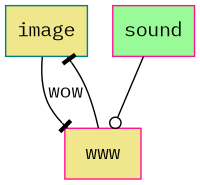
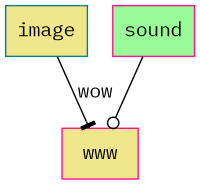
  digraph {
    fontname="IBM Plex Mono"
    fontsize=10
    node [color=deeppink distortion=0.0 fillcolor=khaki fontname="IBM Plex Mono" orientation=0.0 shape=box sides=4 skew=0.0 style=filled]
    edge [arrowhead=tee fontname="IBM Plex Mono"]
    image [color=teal]
    www
    sound [fillcolor=palegreen]
    image -> www [label=wow]
-   www -> image
    sound -> www [arrowhead=odot]
  }
